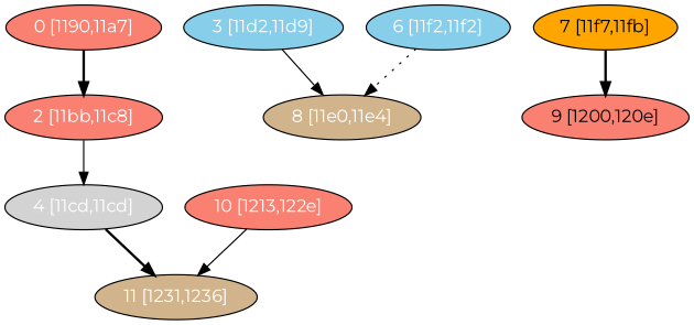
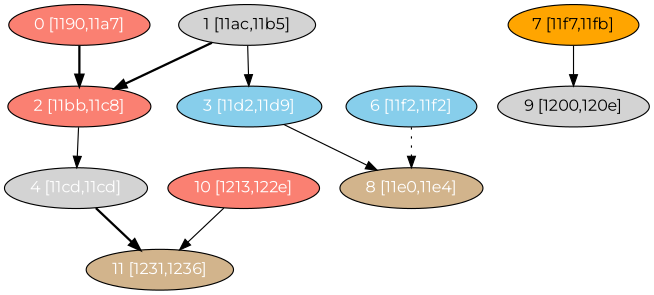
  digraph {
    fontname=Montserrat
    node [fillcolor=salmon fontcolor="#ffffff" fontname=Montserrat shape=oval style=filled]
    edge [fontname=Montserrat style=solid]
    n1 [label="0 [1190,11a7]"]
    n2 [label="2 [11bb,11c8]"]
+   n3 [fillcolor=lightgrey fontcolor="#000000" label="1 [11ac,11b5]"]
    n4 [fillcolor=skyblue label="3 [11d2,11d9]"]
    n5 [fillcolor=lightgrey label="4 [11cd,11cd]"]
    n6 [fillcolor=tan label="8 [11e0,11e4]"]
    n7 [fillcolor=tan label="11 [1231,1236]"]
    n8 [fillcolor=skyblue label="6 [11f2,11f2]"]
    n9 [fillcolor=orange fontcolor="#000000" label="7 [11f7,11fb]"]
-   n10 [fontcolor="#000000" label="9 [1200,120e]"]
+   n10 [fillcolor=lightgrey fontcolor="#000000" label="9 [1200,120e]"]
    n11 [label="10 [1213,122e]"]
    n1 -> n2 [style=bold]
    n2 -> n5
+   n3 -> n2 [style=bold]
+   n3 -> n4
    n4 -> n6
    n5 -> n7 [style=bold]
    n8 -> n6 [style=dotted]
-   n9 -> n10 [style=bold]
+   n9 -> n10
    n11 -> n7
  }
